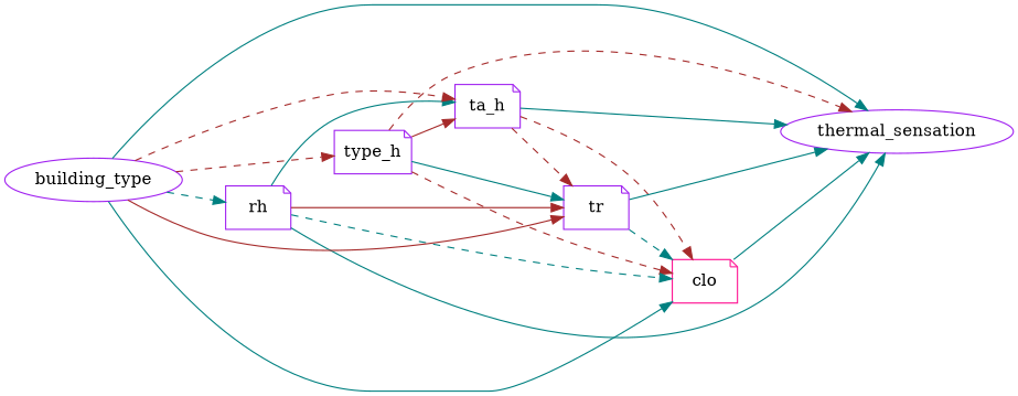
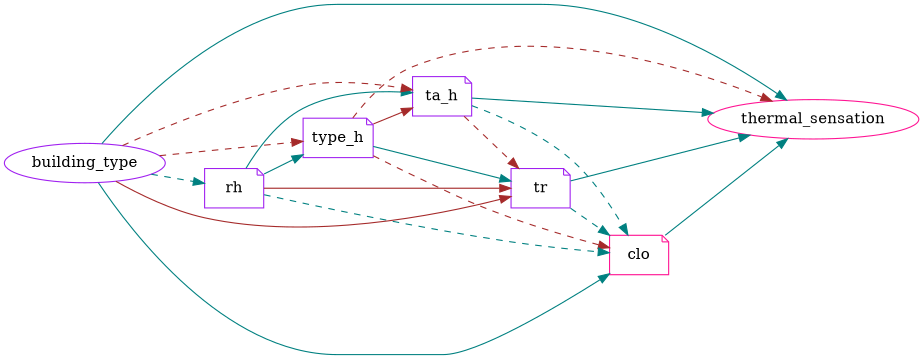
  digraph {
    rankdir=LR
    node [color=purple shape=note]
    edge [color=teal style=solid]
    ta_h
    tr
    clo [color=deeppink]
-   thermal_sensation [shape=ellipse]
+   thermal_sensation [color=deeppink shape=ellipse]
    n5 [label=type_h]
    rh
    building_type [shape=ellipse]
    ta_h -> tr [color=brown style=dashed]
-   ta_h -> clo [color=brown style=dashed]
+   ta_h -> clo [style=dashed]
    ta_h -> thermal_sensation
    tr -> clo [style=dashed]
    tr -> thermal_sensation
    clo -> thermal_sensation
    n5 -> ta_h [color=brown]
    n5 -> tr
    n5 -> clo [color=brown style=dashed]
    n5 -> thermal_sensation [color=brown style=dashed]
    rh -> ta_h
    rh -> tr [color=brown]
    rh -> clo [style=dashed]
-   rh -> thermal_sensation
+   rh -> n5
    building_type -> ta_h [color=brown style=dashed]
    building_type -> tr [color=brown]
    building_type -> clo
    building_type -> thermal_sensation
    building_type -> n5 [color=brown style=dashed]
    building_type -> rh [style=dashed]
  }
